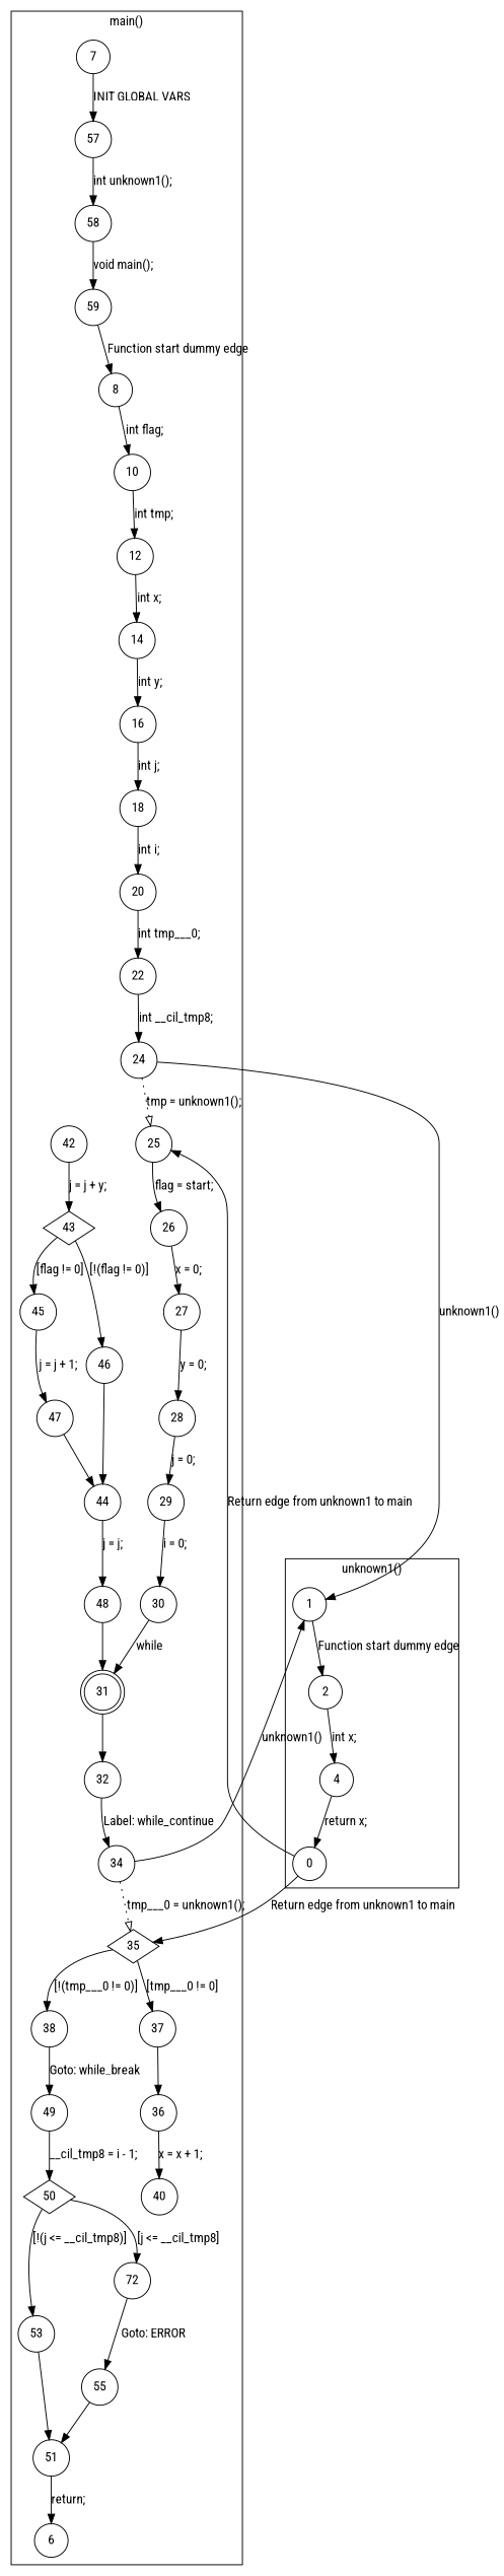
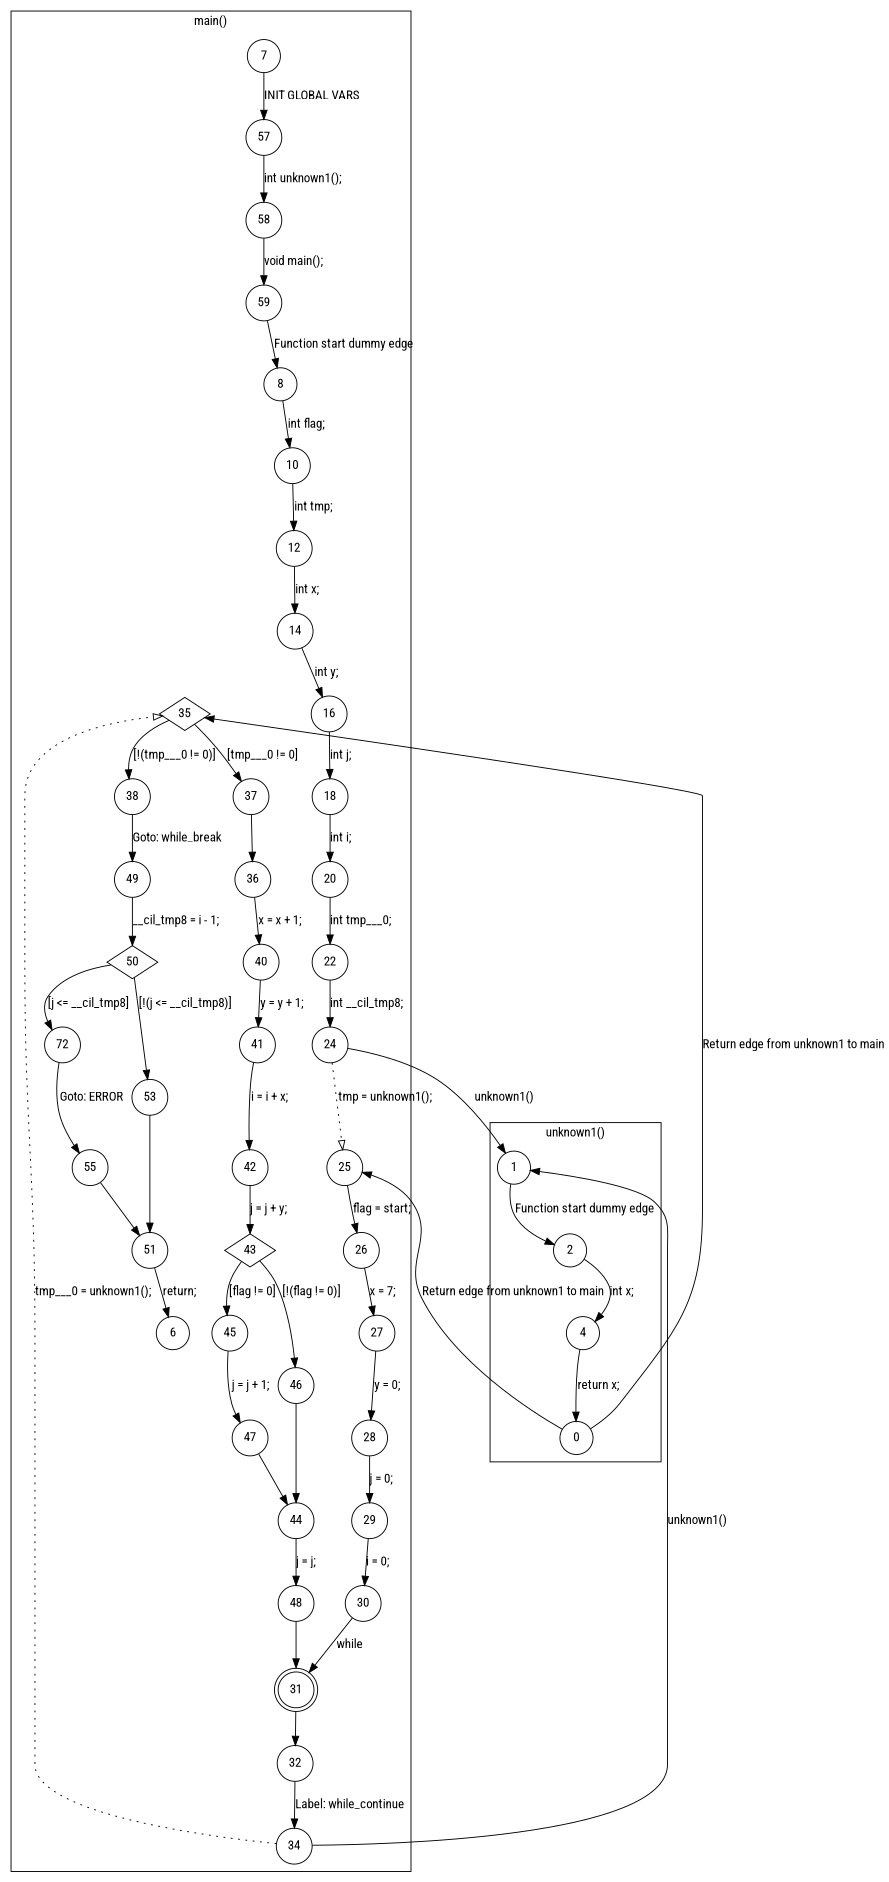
  digraph {
    fontname="Roboto Condensed"
    node [fontname="Roboto Condensed" shape=circle]
    edge [fontname="Roboto Condensed"]
    1
    2
    4
    0
    35 [shape=diamond]
    38
    37
    43 [shape=diamond]
    46
    45
    31 [shape=doublecircle]
    32
    50 [shape=diamond]
    53
    n15 [label=72]
    7
    57
    58
    59
    8
    10
    12
    14
    16
    18
    20
    22
    24
    25
    26
    49
    36
    40
+   41
    42
    44
    47
    48
    34
    51
    55
    6
    27
    28
    29
    30
    subgraph cluster_1 {
      label="unknown1()"
      1
      2
      4
      0
    }
    subgraph cluster_2 {
      label="main()"
      35
      38
      37
      43
      46
      45
      31
      32
      50
      53
      n15
      7
      57
      58
      59
      8
      10
      12
      14
      16
      18
      20
      22
      24
      25
      26
      49
      36
      40
+     41
      42
      44
      47
      48
      34
      51
      55
      6
      27
      28
      29
      30
    }
    1 -> 2 [label="Function start dummy edge"]
    2 -> 4 [label="int x;"]
    4 -> 0 [label="return x;"]
    0 -> 35 [label="Return edge from unknown1 to main"]
    0 -> 25 [label="Return edge from unknown1 to main"]
    35 -> 38 [label="[!(tmp___0 != 0)]"]
    35 -> 37 [label="[tmp___0 != 0]"]
    38 -> 49 [label="Goto: while_break"]
    37 -> 36
    43 -> 46 [label="[!(flag != 0)]"]
    43 -> 45 [label="[flag != 0]"]
    46 -> 44
    45 -> 47 [label="j = j + 1;"]
    31 -> 32
    32 -> 34 [label="Label: while_continue"]
    50 -> 53 [label="[!(j <= __cil_tmp8)]"]
    50 -> n15 [label="[j <= __cil_tmp8]"]
    53 -> 51
    n15 -> 55 [label="Goto: ERROR"]
    7 -> 57 [label="INIT GLOBAL VARS"]
    57 -> 58 [label="int unknown1();"]
    58 -> 59 [label="void main();"]
    59 -> 8 [label="Function start dummy edge"]
    8 -> 10 [label="int flag;"]
    10 -> 12 [label="int tmp;"]
    12 -> 14 [label="int x;"]
    14 -> 16 [label="int y;"]
    16 -> 18 [label="int j;"]
    18 -> 20 [label="int i;"]
    20 -> 22 [label="int tmp___0;"]
    22 -> 24 [label="int __cil_tmp8;"]
    24 -> 1 [label="unknown1()"]
    24 -> 25 [arrowhead=empty label="tmp = unknown1();" style=dotted]
    25 -> 26 [label="flag = start;"]
-   26 -> 27 [label="x = 0;"]
+   26 -> 27 [label="x = 7;"]
    49 -> 50 [label="__cil_tmp8 = i - 1;"]
    36 -> 40 [label="x = x + 1;"]
+   40 -> 41 [label="y = y + 1;"]
+   41 -> 42 [label="i = i + x;"]
    42 -> 43 [label="j = j + y;"]
    44 -> 48 [label="j = j;"]
    47 -> 44
    48 -> 31
    34 -> 1 [label="unknown1()"]
    34 -> 35 [arrowhead=empty label="tmp___0 = unknown1();" style=dotted]
    51 -> 6 [label="return;"]
    55 -> 51
    27 -> 28 [label="y = 0;"]
    28 -> 29 [label="j = 0;"]
    29 -> 30 [label="i = 0;"]
    30 -> 31 [label=while]
  }
